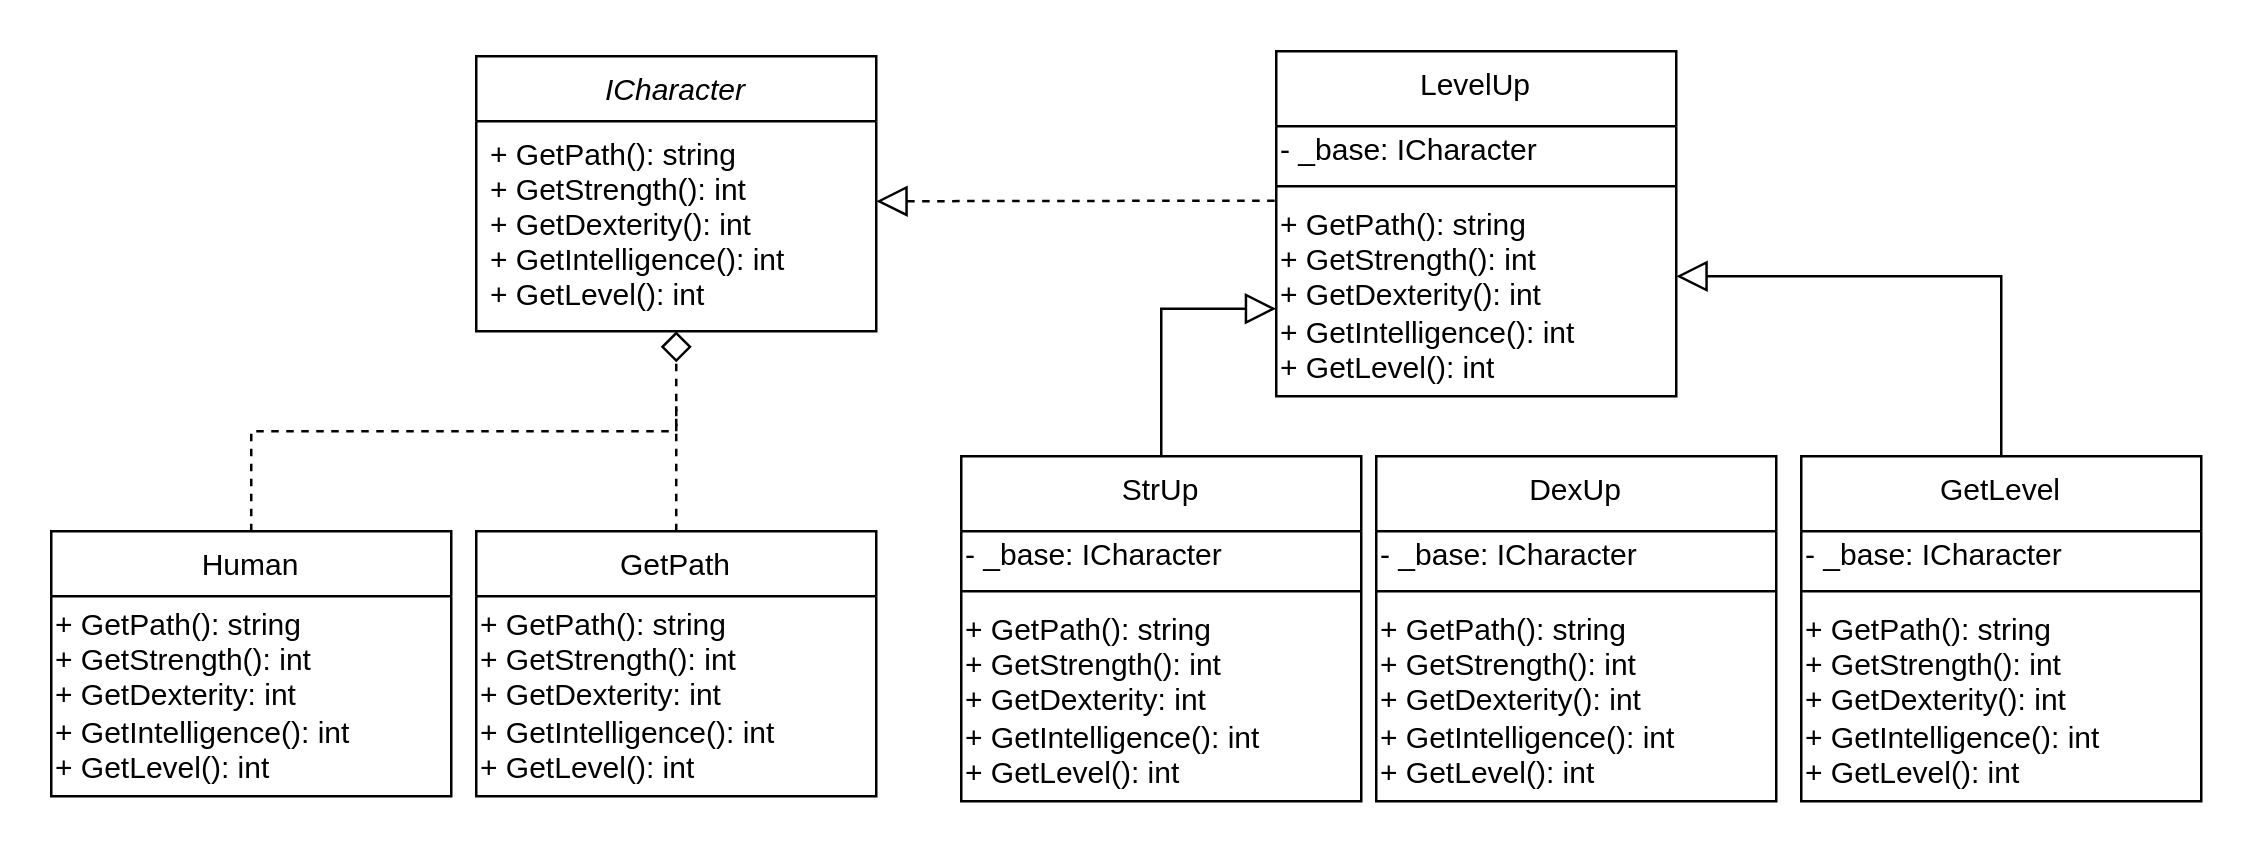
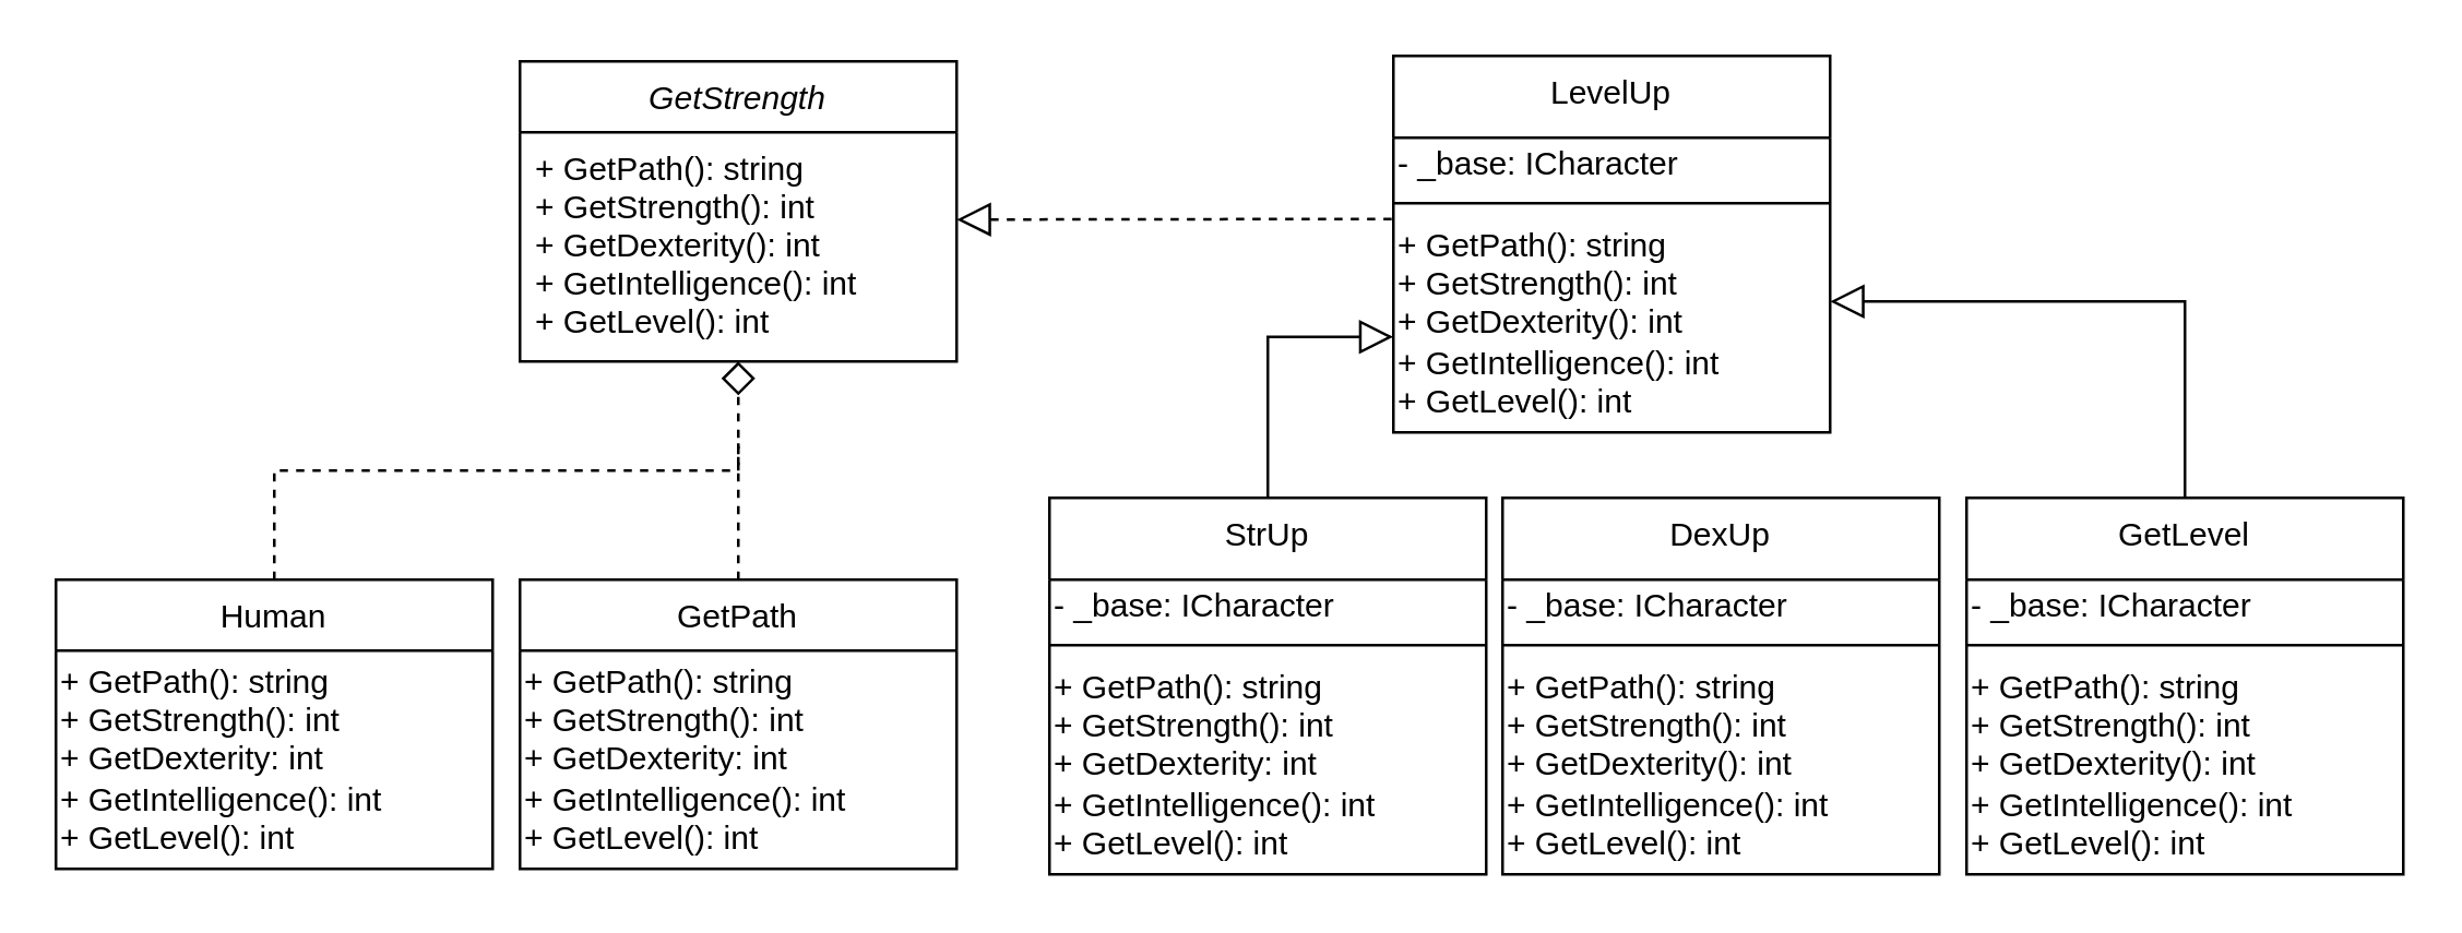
  <mxCell id="0" />
  <mxCell id="1" parent="0" />
- <mxCell id="2" value="ICharacter" style="swimlane;fontStyle=2;align=center;verticalAlign=top;childLayout=stackLayout;horizontal=1;startSize=26;horizontalStack=0;resizeParent=1;resizeLast=0;collapsible=1;marginBottom=0;rounded=0;shadow=0;strokeWidth=1;" parent="1" vertex="1"><mxGeometry x="190" y="22" width="160" height="110" as="geometry"><mxRectangle x="230" y="140" width="160" height="26" as="alternateBounds" /></mxGeometry></mxCell>
+ <mxCell id="2" value="GetStrength" style="swimlane;fontStyle=2;align=center;verticalAlign=top;childLayout=stackLayout;horizontal=1;startSize=26;horizontalStack=0;resizeParent=1;resizeLast=0;collapsible=1;marginBottom=0;rounded=0;shadow=0;strokeWidth=1;" parent="1" vertex="1"><mxGeometry x="190" y="22" width="160" height="110" as="geometry"><mxRectangle x="230" y="140" width="160" height="26" as="alternateBounds" /></mxGeometry></mxCell>
  <mxCell id="3" value="+ GetPath(): string&#10;+ GetStrength(): int&#10;+ GetDexterity(): int&#10;+ GetIntelligence(): int&#10;+ GetLevel(): int" style="text;align=left;verticalAlign=top;spacingLeft=4;spacingRight=4;overflow=hidden;rotatable=0;points=[[0,0.5],[1,0.5]];portConstraint=eastwest;" parent="2" vertex="1"><mxGeometry y="26" width="160" height="74" as="geometry" /></mxCell>
  <mxCell id="4" value="Human" style="swimlane;fontStyle=0;align=center;verticalAlign=top;childLayout=stackLayout;horizontal=1;startSize=26;horizontalStack=0;resizeParent=1;resizeLast=0;collapsible=1;marginBottom=0;rounded=0;shadow=0;strokeWidth=1;" parent="1" vertex="1"><mxGeometry x="20" y="212" width="160" height="106" as="geometry"><mxRectangle x="130" y="380" width="160" height="26" as="alternateBounds" /></mxGeometry></mxCell>
  <mxCell id="5" value="+ GetPath(): string&lt;br&gt;+ GetStrength(): int&lt;br&gt;+ GetDexterity: int&lt;br&gt;+ GetIntelligence(): int&lt;br&gt;+ GetLevel(): int" style="text;html=1;align=left;verticalAlign=middle;resizable=0;points=[];autosize=1;strokeColor=none;fillColor=none;" parent="4" vertex="1"><mxGeometry y="26" width="160" height="80" as="geometry" /></mxCell>
  <mxCell id="6" value="" style="endArrow=diamond;endSize=10;endFill=0;shadow=0;strokeWidth=1;rounded=0;edgeStyle=elbowEdgeStyle;elbow=vertical;dashed=1;" parent="1" source="4" target="2" edge="1"><mxGeometry width="160" relative="1" as="geometry"><mxPoint x="170" y="105" as="sourcePoint" /><mxPoint x="170" y="105" as="targetPoint" /></mxGeometry></mxCell>
  <mxCell id="7" value="GetPath" style="swimlane;fontStyle=0;align=center;verticalAlign=top;childLayout=stackLayout;horizontal=1;startSize=26;horizontalStack=0;resizeParent=1;resizeLast=0;collapsible=1;marginBottom=0;rounded=0;shadow=0;strokeWidth=1;" parent="1" vertex="1"><mxGeometry x="190" y="212" width="160" height="106" as="geometry"><mxRectangle x="130" y="380" width="160" height="26" as="alternateBounds" /></mxGeometry></mxCell>
  <mxCell id="8" value="+ GetPath(): string&lt;br&gt;+ GetStrength(): int&lt;br&gt;+ GetDexterity: int&lt;br&gt;+ GetIntelligence(): int&lt;br&gt;+ GetLevel(): int" style="text;html=1;align=left;verticalAlign=middle;resizable=0;points=[];autosize=1;strokeColor=none;fillColor=none;" parent="7" vertex="1"><mxGeometry y="26" width="160" height="80" as="geometry" /></mxCell>
  <mxCell id="9" value="" style="endArrow=none;endSize=10;endFill=0;shadow=0;strokeWidth=1;rounded=0;edgeStyle=elbowEdgeStyle;elbow=vertical;dashed=1;exitX=0.5;exitY=0;exitDx=0;exitDy=0;" parent="1" source="7" edge="1"><mxGeometry width="160" relative="1" as="geometry"><mxPoint x="110" y="272" as="sourcePoint" /><mxPoint x="270" y="162" as="targetPoint" /></mxGeometry></mxCell>
  <mxCell id="10" value="LevelUp" style="swimlane;fontStyle=0;align=center;verticalAlign=top;childLayout=stackLayout;horizontal=1;startSize=30;horizontalStack=0;resizeParent=1;resizeLast=0;collapsible=1;marginBottom=0;rounded=0;shadow=0;strokeWidth=1;swimlaneLine=1;" parent="1" vertex="1"><mxGeometry x="510" y="20" width="160" height="138" as="geometry"><mxRectangle x="430" y="260" width="160" height="26" as="alternateBounds" /></mxGeometry></mxCell>
  <mxCell id="11" value="- _base: ICharacter" style="text;html=1;align=left;verticalAlign=middle;resizable=0;points=[];autosize=1;strokeColor=none;fillColor=none;" parent="10" vertex="1"><mxGeometry y="30" width="160" height="20" as="geometry" /></mxCell>
  <mxCell id="12" value="" style="line;strokeWidth=1;fillColor=none;align=left;verticalAlign=middle;spacingTop=-1;spacingLeft=3;spacingRight=3;rotatable=0;labelPosition=right;points=[];portConstraint=eastwest;hachureGap=4;pointerEvents=0;" parent="10" vertex="1"><mxGeometry y="50" width="160" height="8" as="geometry" /></mxCell>
  <mxCell id="13" value="+ GetPath(): string&lt;br&gt;+ GetStrength(): int&lt;br&gt;+ GetDexterity(): int&lt;br&gt;+ GetIntelligence(): int&lt;br&gt;+ GetLevel(): int" style="text;html=1;align=left;verticalAlign=middle;resizable=0;points=[];autosize=1;strokeColor=none;fillColor=none;" parent="10" vertex="1"><mxGeometry y="58" width="160" height="80" as="geometry" /></mxCell>
  <mxCell id="14" value="" style="endArrow=block;endFill=0;shadow=0;strokeWidth=1;rounded=0;edgeStyle=elbowEdgeStyle;elbow=vertical;dashed=1;endSize=10;exitX=-0.004;exitY=0.022;exitDx=0;exitDy=0;exitPerimeter=0;" parent="1" source="13" edge="1"><mxGeometry width="160" relative="1" as="geometry"><mxPoint x="460" y="80" as="sourcePoint" /><mxPoint x="350" y="80" as="targetPoint" /><Array as="points"><mxPoint x="450" y="80" /></Array></mxGeometry></mxCell>
  <mxCell id="15" value="StrUp" style="swimlane;fontStyle=0;align=center;verticalAlign=top;childLayout=stackLayout;horizontal=1;startSize=30;horizontalStack=0;resizeParent=1;resizeLast=0;collapsible=1;marginBottom=0;rounded=0;shadow=0;strokeWidth=1;swimlaneLine=1;" parent="1" vertex="1"><mxGeometry x="384" y="182" width="160" height="138" as="geometry"><mxRectangle x="430" y="260" width="160" height="26" as="alternateBounds" /></mxGeometry></mxCell>
  <mxCell id="16" value="- _base: ICharacter" style="text;html=1;align=left;verticalAlign=middle;resizable=0;points=[];autosize=1;strokeColor=none;fillColor=none;" parent="15" vertex="1"><mxGeometry y="30" width="160" height="20" as="geometry" /></mxCell>
  <mxCell id="17" value="" style="line;strokeWidth=1;fillColor=none;align=left;verticalAlign=middle;spacingTop=-1;spacingLeft=3;spacingRight=3;rotatable=0;labelPosition=right;points=[];portConstraint=eastwest;hachureGap=4;pointerEvents=0;" parent="15" vertex="1"><mxGeometry y="50" width="160" height="8" as="geometry" /></mxCell>
  <mxCell id="18" value="+ GetPath(): string&lt;br&gt;+ GetStrength(): int&lt;br&gt;+ GetDexterity: int&lt;br&gt;+ GetIntelligence(): int&lt;br&gt;+ GetLevel(): int" style="text;html=1;align=left;verticalAlign=middle;resizable=0;points=[];autosize=1;strokeColor=none;fillColor=none;" parent="15" vertex="1"><mxGeometry y="58" width="160" height="80" as="geometry" /></mxCell>
  <mxCell id="19" value="DexUp" style="swimlane;fontStyle=0;align=center;verticalAlign=top;childLayout=stackLayout;horizontal=1;startSize=30;horizontalStack=0;resizeParent=1;resizeLast=0;collapsible=1;marginBottom=0;rounded=0;shadow=0;strokeWidth=1;swimlaneLine=1;" parent="1" vertex="1"><mxGeometry x="550" y="182" width="160" height="138" as="geometry"><mxRectangle x="430" y="260" width="160" height="26" as="alternateBounds" /></mxGeometry></mxCell>
  <mxCell id="20" value="- _base: ICharacter" style="text;html=1;align=left;verticalAlign=middle;resizable=0;points=[];autosize=1;strokeColor=none;fillColor=none;" parent="19" vertex="1"><mxGeometry y="30" width="160" height="20" as="geometry" /></mxCell>
  <mxCell id="21" value="" style="line;strokeWidth=1;fillColor=none;align=left;verticalAlign=middle;spacingTop=-1;spacingLeft=3;spacingRight=3;rotatable=0;labelPosition=right;points=[];portConstraint=eastwest;hachureGap=4;pointerEvents=0;" parent="19" vertex="1"><mxGeometry y="50" width="160" height="8" as="geometry" /></mxCell>
  <mxCell id="22" value="+ GetPath(): string&lt;br&gt;+ GetStrength(): int&lt;br&gt;+ GetDexterity(): int&lt;br&gt;+ GetIntelligence(): int&lt;br&gt;+ GetLevel(): int" style="text;html=1;align=left;verticalAlign=middle;resizable=0;points=[];autosize=1;strokeColor=none;fillColor=none;" parent="19" vertex="1"><mxGeometry y="58" width="160" height="80" as="geometry" /></mxCell>
  <mxCell id="23" style="edgeStyle=orthogonalEdgeStyle;rounded=0;orthogonalLoop=1;jettySize=auto;html=1;exitX=0.5;exitY=0;exitDx=0;exitDy=0;entryX=1;entryY=0.4;entryDx=0;entryDy=0;entryPerimeter=0;endArrow=block;endFill=0;endSize=10;sourcePerimeterSpacing=8;targetPerimeterSpacing=8;" parent="1" source="24" target="13" edge="1"><mxGeometry relative="1" as="geometry" /></mxCell>
  <mxCell id="24" value="GetLevel" style="swimlane;fontStyle=0;align=center;verticalAlign=top;childLayout=stackLayout;horizontal=1;startSize=30;horizontalStack=0;resizeParent=1;resizeLast=0;collapsible=1;marginBottom=0;rounded=0;shadow=0;strokeWidth=1;swimlaneLine=1;" parent="1" vertex="1"><mxGeometry x="720" y="182" width="160" height="138" as="geometry"><mxRectangle x="430" y="260" width="160" height="26" as="alternateBounds" /></mxGeometry></mxCell>
  <mxCell id="25" value="- _base: ICharacter" style="text;html=1;align=left;verticalAlign=middle;resizable=0;points=[];autosize=1;strokeColor=none;fillColor=none;" parent="24" vertex="1"><mxGeometry y="30" width="160" height="20" as="geometry" /></mxCell>
  <mxCell id="26" value="" style="line;strokeWidth=1;fillColor=none;align=left;verticalAlign=middle;spacingTop=-1;spacingLeft=3;spacingRight=3;rotatable=0;labelPosition=right;points=[];portConstraint=eastwest;hachureGap=4;pointerEvents=0;" parent="24" vertex="1"><mxGeometry y="50" width="160" height="8" as="geometry" /></mxCell>
  <mxCell id="27" value="+ GetPath(): string&lt;br&gt;+ GetStrength(): int&lt;br&gt;+ GetDexterity(): int&lt;br&gt;+ GetIntelligence(): int&lt;br&gt;+ GetLevel(): int" style="text;html=1;align=left;verticalAlign=middle;resizable=0;points=[];autosize=1;strokeColor=none;fillColor=none;" parent="24" vertex="1"><mxGeometry y="58" width="160" height="80" as="geometry" /></mxCell>
  <mxCell id="28" value="" style="endArrow=block;endSize=10;endFill=0;shadow=0;strokeWidth=1;rounded=0;edgeStyle=elbowEdgeStyle;elbow=vertical;exitX=0.5;exitY=0;exitDx=0;exitDy=0;" parent="1" source="15" edge="1"><mxGeometry width="160" relative="1" as="geometry"><mxPoint x="110" y="272" as="sourcePoint" /><mxPoint x="510" y="123" as="targetPoint" /><Array as="points"><mxPoint x="460" y="123" /></Array></mxGeometry></mxCell>
